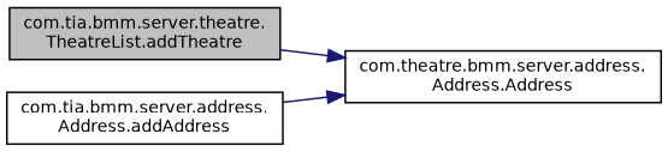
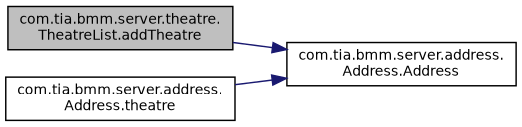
  digraph {
    rankdir=LR
    node [color=black fillcolor=white fontname=Helvetica fontsize=10 shape=record style=filled]
    edge [color=midnightblue fontname=Helvetica fontsize=10 labelfontname=Helvetica labelfontsize=10 style=solid]
    n1 [fillcolor=grey75 fontcolor=black height=0.2 label="com.tia.bmm.server.theatre.\lTheatreList.addTheatre" width=0.4]
-   n2 [height=0.2 label="com.theatre.bmm.server.address.\lAddress.Address" width=0.4]
-   n3 [height=0.2 label="com.tia.bmm.server.address.\lAddress.addAddress" width=0.4]
+   n2 [height=0.2 label="com.tia.bmm.server.address.\lAddress.Address" width=0.4]
+   n3 [height=0.2 label="com.tia.bmm.server.address.\lAddress.theatre" width=0.4]
    n1 -> n2
    n3 -> n2
  }
